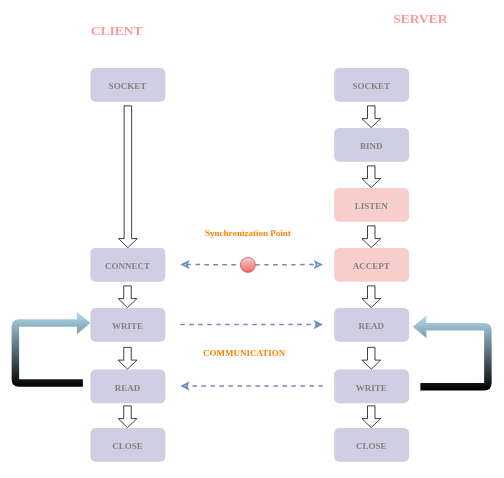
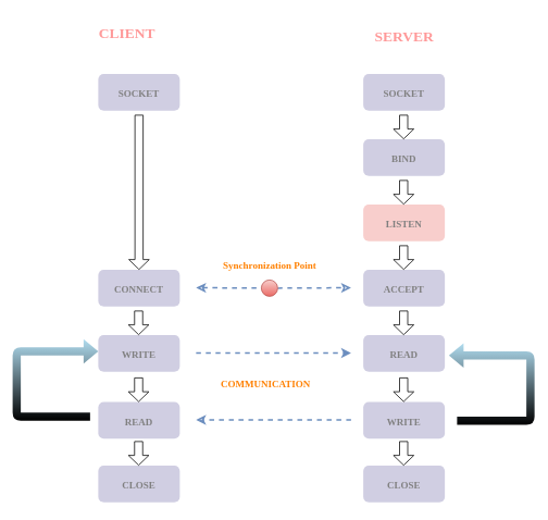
  <mxCell id="0" />
  <mxCell id="1" parent="0" />
  <mxCell id="2" value="&lt;b&gt;&lt;font color=&quot;#ff9999&quot; style=&quot;font-size: 18px;&quot; face=&quot;Times New Roman&quot;&gt;CLIENT&lt;/font&gt;&lt;/b&gt;" style="text;html=1;align=center;verticalAlign=middle;resizable=0;points=[];autosize=1;strokeColor=none;fillColor=none;" vertex="1" parent="1"><mxGeometry x="110" y="20" width="90" height="40" as="geometry" /></mxCell>
- <mxCell id="3" value="&lt;b&gt;&lt;font color=&quot;#ff9999&quot; face=&quot;Times New Roman&quot; style=&quot;font-size: 18px;&quot;&gt;SERVER&lt;/font&gt;&lt;/b&gt;" style="text;html=1;align=center;verticalAlign=middle;resizable=0;points=[];autosize=1;strokeColor=none;fillColor=none;" vertex="1" parent="1"><mxGeometry x="510" y="5" width="100" height="40" as="geometry" /></mxCell>
+ <mxCell id="3" value="&lt;b&gt;&lt;font color=&quot;#ff9999&quot; face=&quot;Times New Roman&quot; style=&quot;font-size: 18px;&quot;&gt;SERVER&lt;/font&gt;&lt;/b&gt;" style="text;html=1;align=center;verticalAlign=middle;resizable=0;points=[];autosize=1;strokeColor=none;fillColor=none;" vertex="1" parent="1"><mxGeometry x="445" y="25" width="100" height="40" as="geometry" /></mxCell>
  <mxCell id="4" value="&lt;font color=&quot;#808080&quot; style=&quot;font-size: 12px;&quot;&gt;&lt;b&gt;SOCKET&lt;/b&gt;&lt;/font&gt;" style="rounded=1;whiteSpace=wrap;html=1;fontFamily=Times New Roman;fontSize=18;fillColor=#d0cee2;strokeColor=none;" vertex="1" parent="1"><mxGeometry x="445" y="90" width="100" height="45" as="geometry" /></mxCell>
  <mxCell id="5" value="&lt;font color=&quot;#808080&quot; style=&quot;font-size: 12px;&quot;&gt;&lt;b&gt;BIND&lt;/b&gt;&lt;/font&gt;" style="rounded=1;whiteSpace=wrap;html=1;fontFamily=Times New Roman;fontSize=18;fillColor=#d0cee2;strokeColor=none;" vertex="1" parent="1"><mxGeometry x="445" y="170" width="100" height="45" as="geometry" /></mxCell>
- <mxCell id="6" value="&lt;font color=&quot;#808080&quot; style=&quot;font-size: 12px;&quot;&gt;&lt;b&gt;ACCEPT&lt;/b&gt;&lt;/font&gt;" style="rounded=1;whiteSpace=wrap;html=1;fontFamily=Times New Roman;fontSize=18;fillColor=#f8cecc;strokeColor=none;" vertex="1" parent="1"><mxGeometry x="445" y="330" width="100" height="45" as="geometry" /></mxCell>
+ <mxCell id="6" value="&lt;font color=&quot;#808080&quot; style=&quot;font-size: 12px;&quot;&gt;&lt;b&gt;ACCEPT&lt;/b&gt;&lt;/font&gt;" style="rounded=1;whiteSpace=wrap;html=1;fontFamily=Times New Roman;fontSize=18;fillColor=#d0cee2;strokeColor=none;" vertex="1" parent="1"><mxGeometry x="445" y="330" width="100" height="45" as="geometry" /></mxCell>
  <mxCell id="7" value="&lt;font color=&quot;#808080&quot;&gt;&lt;span style=&quot;font-size: 12px;&quot;&gt;&lt;b&gt;READ&lt;/b&gt;&lt;/span&gt;&lt;/font&gt;" style="rounded=1;whiteSpace=wrap;html=1;fontFamily=Times New Roman;fontSize=18;fillColor=#d0cee2;strokeColor=none;" vertex="1" parent="1"><mxGeometry x="445" y="410" width="100" height="45" as="geometry" /></mxCell>
  <mxCell id="8" value="&lt;font color=&quot;#808080&quot; style=&quot;font-size: 12px;&quot;&gt;&lt;b&gt;WRITE&lt;/b&gt;&lt;/font&gt;" style="rounded=1;whiteSpace=wrap;html=1;fontFamily=Times New Roman;fontSize=18;fillColor=#d0cee2;strokeColor=none;" vertex="1" parent="1"><mxGeometry x="445" y="492" width="100" height="45" as="geometry" /></mxCell>
  <mxCell id="9" value="&lt;font color=&quot;#808080&quot;&gt;&lt;span style=&quot;font-size: 12px;&quot;&gt;&lt;b&gt;LISTEN&lt;/b&gt;&lt;/span&gt;&lt;/font&gt;" style="rounded=1;whiteSpace=wrap;html=1;fontFamily=Times New Roman;fontSize=18;fillColor=#f8cecc;strokeColor=none;" vertex="1" parent="1"><mxGeometry x="445" y="250" width="100" height="45" as="geometry" /></mxCell>
  <mxCell id="10" value="&lt;font color=&quot;#808080&quot; style=&quot;font-size: 12px;&quot;&gt;&lt;b&gt;CLOSE&lt;/b&gt;&lt;/font&gt;" style="rounded=1;whiteSpace=wrap;html=1;fontFamily=Times New Roman;fontSize=18;fillColor=#d0cee2;strokeColor=none;" vertex="1" parent="1"><mxGeometry x="445" y="570" width="100" height="45" as="geometry" /></mxCell>
  <mxCell id="11" value="&lt;font color=&quot;#808080&quot; style=&quot;font-size: 12px;&quot;&gt;&lt;b&gt;SOCKET&lt;/b&gt;&lt;/font&gt;" style="rounded=1;whiteSpace=wrap;html=1;fontFamily=Times New Roman;fontSize=18;fillColor=#d0cee2;strokeColor=none;" vertex="1" parent="1"><mxGeometry x="120" y="90" width="100" height="45" as="geometry" /></mxCell>
  <mxCell id="12" value="&lt;font color=&quot;#808080&quot; style=&quot;font-size: 12px;&quot;&gt;&lt;b&gt;CONNECT&lt;/b&gt;&lt;/font&gt;" style="rounded=1;whiteSpace=wrap;html=1;fontFamily=Times New Roman;fontSize=18;fillColor=#d0cee2;strokeColor=none;" vertex="1" parent="1"><mxGeometry x="120" y="330" width="100" height="45" as="geometry" /></mxCell>
  <mxCell id="13" value="&lt;font color=&quot;#808080&quot;&gt;&lt;span style=&quot;font-size: 12px;&quot;&gt;&lt;b&gt;WRITE&lt;/b&gt;&lt;/span&gt;&lt;/font&gt;" style="rounded=1;whiteSpace=wrap;html=1;fontFamily=Times New Roman;fontSize=18;fillColor=#d0cee2;strokeColor=none;" vertex="1" parent="1"><mxGeometry x="120" y="410" width="100" height="45" as="geometry" /></mxCell>
  <mxCell id="14" value="&lt;font color=&quot;#808080&quot; style=&quot;font-size: 12px;&quot;&gt;&lt;b&gt;READ&lt;/b&gt;&lt;/font&gt;" style="rounded=1;whiteSpace=wrap;html=1;fontFamily=Times New Roman;fontSize=18;fillColor=#d0cee2;strokeColor=none;" vertex="1" parent="1"><mxGeometry x="120" y="492" width="100" height="45" as="geometry" /></mxCell>
  <mxCell id="15" value="&lt;font color=&quot;#808080&quot; style=&quot;font-size: 12px;&quot;&gt;&lt;b&gt;CLOSE&lt;/b&gt;&lt;/font&gt;" style="rounded=1;whiteSpace=wrap;html=1;fontFamily=Times New Roman;fontSize=18;fillColor=#d0cee2;strokeColor=none;" vertex="1" parent="1"><mxGeometry x="120" y="570" width="100" height="45" as="geometry" /></mxCell>
  <mxCell id="16" value="" style="shape=flexArrow;endArrow=classic;html=1;rounded=0;fontFamily=Times New Roman;fontSize=12;fontColor=#808080;endWidth=14;endSize=3.67;" edge="1" parent="1"><mxGeometry width="50" height="50" relative="1" as="geometry"><mxPoint x="494.5" y="140" as="sourcePoint" /><mxPoint x="494.5" y="170" as="targetPoint" /></mxGeometry></mxCell>
  <mxCell id="17" value="" style="shape=flexArrow;endArrow=classic;html=1;rounded=0;fontFamily=Times New Roman;fontSize=12;fontColor=#808080;endWidth=14;endSize=3.67;" edge="1" parent="1"><mxGeometry width="50" height="50" relative="1" as="geometry"><mxPoint x="494.5" y="220" as="sourcePoint" /><mxPoint x="494.5" y="250" as="targetPoint" /></mxGeometry></mxCell>
  <mxCell id="18" value="" style="shape=flexArrow;endArrow=classic;html=1;rounded=0;fontFamily=Times New Roman;fontSize=12;fontColor=#808080;endWidth=14;endSize=3.67;" edge="1" parent="1"><mxGeometry width="50" height="50" relative="1" as="geometry"><mxPoint x="494.5" y="300" as="sourcePoint" /><mxPoint x="494.5" y="330" as="targetPoint" /></mxGeometry></mxCell>
  <mxCell id="19" value="" style="shape=flexArrow;endArrow=classic;html=1;rounded=0;fontFamily=Times New Roman;fontSize=12;fontColor=#808080;endWidth=14;endSize=3.67;" edge="1" parent="1"><mxGeometry width="50" height="50" relative="1" as="geometry"><mxPoint x="494.5" y="380" as="sourcePoint" /><mxPoint x="494.5" y="410" as="targetPoint" /></mxGeometry></mxCell>
  <mxCell id="20" value="" style="shape=flexArrow;endArrow=classic;html=1;rounded=0;fontFamily=Times New Roman;fontSize=12;fontColor=#808080;endWidth=14;endSize=3.67;" edge="1" parent="1"><mxGeometry width="50" height="50" relative="1" as="geometry"><mxPoint x="494.5" y="462" as="sourcePoint" /><mxPoint x="494.5" y="492" as="targetPoint" /></mxGeometry></mxCell>
  <mxCell id="21" value="" style="shape=flexArrow;endArrow=classic;html=1;rounded=0;fontFamily=Times New Roman;fontSize=12;fontColor=#808080;endWidth=14;endSize=3.67;" edge="1" parent="1"><mxGeometry width="50" height="50" relative="1" as="geometry"><mxPoint x="494.5" y="540" as="sourcePoint" /><mxPoint x="494.5" y="570" as="targetPoint" /></mxGeometry></mxCell>
  <mxCell id="22" value="" style="shape=flexArrow;endArrow=classic;html=1;rounded=0;fontFamily=Times New Roman;fontSize=12;fontColor=#808080;endWidth=14;endSize=3.67;entryX=0.5;entryY=0;entryDx=0;entryDy=0;" edge="1" parent="1" target="12"><mxGeometry width="50" height="50" relative="1" as="geometry"><mxPoint x="170" y="140" as="sourcePoint" /><mxPoint x="169.5" y="320" as="targetPoint" /></mxGeometry></mxCell>
  <mxCell id="23" value="" style="shape=flexArrow;endArrow=classic;html=1;rounded=0;fontFamily=Times New Roman;fontSize=12;fontColor=#808080;endWidth=14;endSize=3.67;" edge="1" parent="1"><mxGeometry width="50" height="50" relative="1" as="geometry"><mxPoint x="169.5" y="380" as="sourcePoint" /><mxPoint x="169.5" y="410" as="targetPoint" /></mxGeometry></mxCell>
  <mxCell id="24" value="" style="shape=flexArrow;endArrow=classic;html=1;rounded=0;fontFamily=Times New Roman;fontSize=12;fontColor=#808080;endWidth=14;endSize=3.67;" edge="1" parent="1"><mxGeometry width="50" height="50" relative="1" as="geometry"><mxPoint x="169.5" y="462" as="sourcePoint" /><mxPoint x="169.5" y="492" as="targetPoint" /></mxGeometry></mxCell>
  <mxCell id="25" value="" style="shape=flexArrow;endArrow=classic;html=1;rounded=0;fontFamily=Times New Roman;fontSize=12;fontColor=#808080;endWidth=14;endSize=3.67;" edge="1" parent="1"><mxGeometry width="50" height="50" relative="1" as="geometry"><mxPoint x="169.5" y="540" as="sourcePoint" /><mxPoint x="169.5" y="570" as="targetPoint" /></mxGeometry></mxCell>
  <mxCell id="26" value="" style="endArrow=classic;html=1;fontFamily=Times New Roman;fontSize=12;fontColor=#808080;fillColor=#b1ddf0;strokeColor=none;curved=1;fillStyle=zigzag-line;gradientColor=default;shape=flexArrow;strokeWidth=0;" edge="1" parent="1"><mxGeometry width="50" height="50" relative="1" as="geometry"><mxPoint x="560" y="515" as="sourcePoint" /><mxPoint x="550" y="435" as="targetPoint" /><Array as="points"><mxPoint x="650" y="515" /><mxPoint x="650" y="435" /><mxPoint x="590" y="435" /></Array></mxGeometry></mxCell>
  <mxCell id="27" value="" style="endArrow=classic;html=1;fontFamily=Times New Roman;fontSize=12;fontColor=#808080;fillColor=#b1ddf0;strokeColor=none;curved=1;fillStyle=zigzag-line;gradientColor=default;shape=flexArrow;strokeWidth=0;rounded=1;shadow=0;" edge="1" parent="1"><mxGeometry width="50" height="50" relative="1" as="geometry"><mxPoint x="110" y="510" as="sourcePoint" /><mxPoint x="120" y="430" as="targetPoint" /><Array as="points"><mxPoint x="20" y="510" /><mxPoint x="20" y="430" /><mxPoint x="80" y="430" /></Array></mxGeometry></mxCell>
  <mxCell id="28" value="" style="endArrow=classic;html=1;rounded=1;shadow=0;fillStyle=zigzag-line;strokeColor=#6c8ebf;strokeWidth=2;fontFamily=Times New Roman;fontSize=12;fontColor=#808080;gradientColor=#7ea6e0;curved=1;dashed=1;fillColor=#dae8fc;" edge="1" parent="1"><mxGeometry width="50" height="50" relative="1" as="geometry"><mxPoint x="240" y="432" as="sourcePoint" /><mxPoint x="430" y="432" as="targetPoint" /></mxGeometry></mxCell>
  <mxCell id="29" value="" style="endArrow=classic;html=1;rounded=1;shadow=0;fillStyle=zigzag-line;strokeColor=#6c8ebf;strokeWidth=2;fontFamily=Times New Roman;fontSize=12;fontColor=#808080;curved=1;dashed=1;fillColor=#dae8fc;" edge="1" parent="1"><mxGeometry width="50" height="50" relative="1" as="geometry"><mxPoint x="430" y="514" as="sourcePoint" /><mxPoint x="240" y="514" as="targetPoint" /></mxGeometry></mxCell>
  <mxCell id="30" value="&lt;font color=&quot;#ff8000&quot;&gt;&lt;b&gt;COMMUNICATION&lt;/b&gt;&lt;/font&gt;" style="text;html=1;align=center;verticalAlign=middle;resizable=0;points=[];autosize=1;strokeColor=none;fillColor=none;fontSize=12;fontFamily=Times New Roman;fontColor=#808080;" vertex="1" parent="1"><mxGeometry x="260" y="455" width="130" height="30" as="geometry" /></mxCell>
  <mxCell id="31" value="" style="endArrow=classic;startArrow=none;html=1;rounded=1;shadow=0;dashed=1;fillStyle=zigzag-line;strokeColor=#6c8ebf;strokeWidth=2;fontFamily=Times New Roman;fontSize=12;fontColor=#FF8000;curved=1;fillColor=#dae8fc;" edge="1" parent="1" source="33"><mxGeometry width="50" height="50" relative="1" as="geometry"><mxPoint x="240" y="352" as="sourcePoint" /><mxPoint x="430" y="352" as="targetPoint" /></mxGeometry></mxCell>
- <mxCell id="32" value="&lt;b&gt;Synchronization Point&lt;/b&gt;" style="text;html=1;align=center;verticalAlign=middle;resizable=0;points=[];autosize=1;strokeColor=none;fillColor=none;fontSize=12;fontFamily=Times New Roman;fontColor=#FF8000;" vertex="1" parent="1"><mxGeometry x="260" y="295" width="140" height="30" as="geometry" /></mxCell>
+ <mxCell id="32" value="&lt;b&gt;Synchronization Point&lt;/b&gt;" style="text;html=1;align=center;verticalAlign=middle;resizable=0;points=[];autosize=1;strokeColor=none;fillColor=none;fontSize=12;fontFamily=Times New Roman;fontColor=#FF8000;" vertex="1" parent="1"><mxGeometry x="260" y="310" width="140" height="30" as="geometry" /></mxCell>
  <mxCell id="33" value="" style="ellipse;whiteSpace=wrap;html=1;aspect=fixed;fontFamily=Times New Roman;fontSize=12;fillColor=#f8cecc;gradientColor=#ea6b66;strokeColor=#b85450;" vertex="1" parent="1"><mxGeometry x="320" y="342.5" width="20" height="20" as="geometry" /></mxCell>
  <mxCell id="34" value="" style="endArrow=none;startArrow=classic;html=1;rounded=1;shadow=0;dashed=1;fillStyle=zigzag-line;strokeColor=#6c8ebf;strokeWidth=2;fontFamily=Times New Roman;fontSize=12;fontColor=#FF8000;curved=1;fillColor=#dae8fc;" edge="1" parent="1" target="33"><mxGeometry width="50" height="50" relative="1" as="geometry"><mxPoint x="240" y="352" as="sourcePoint" /><mxPoint x="430" y="352" as="targetPoint" /></mxGeometry></mxCell>
